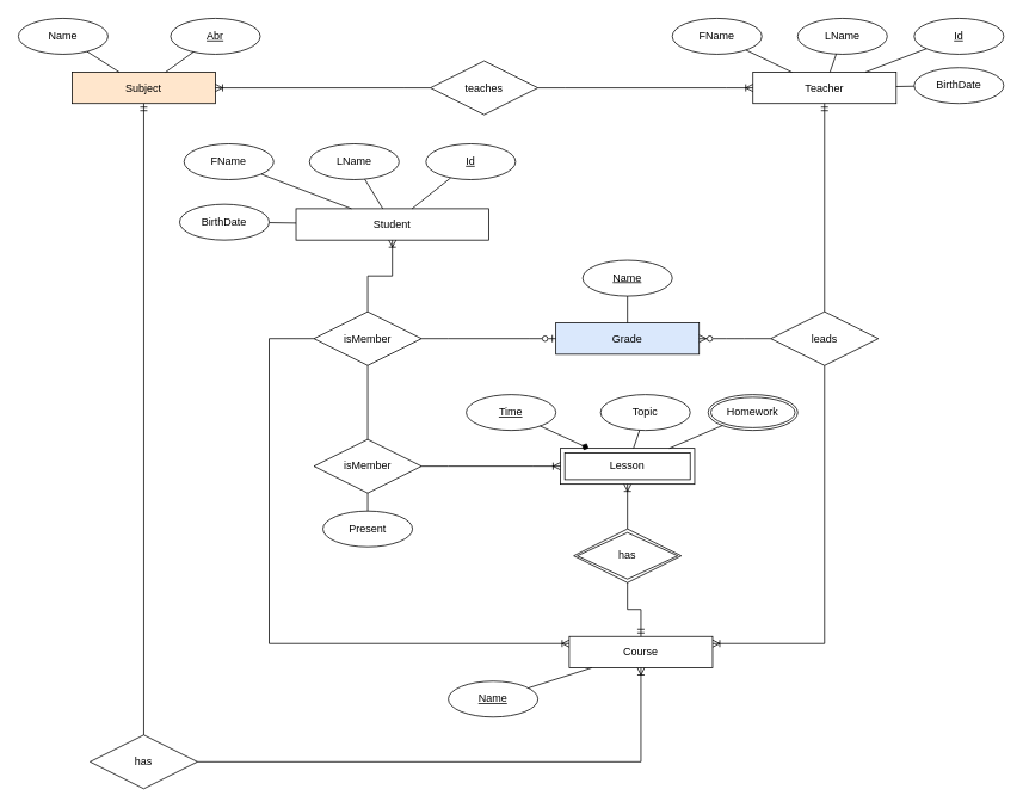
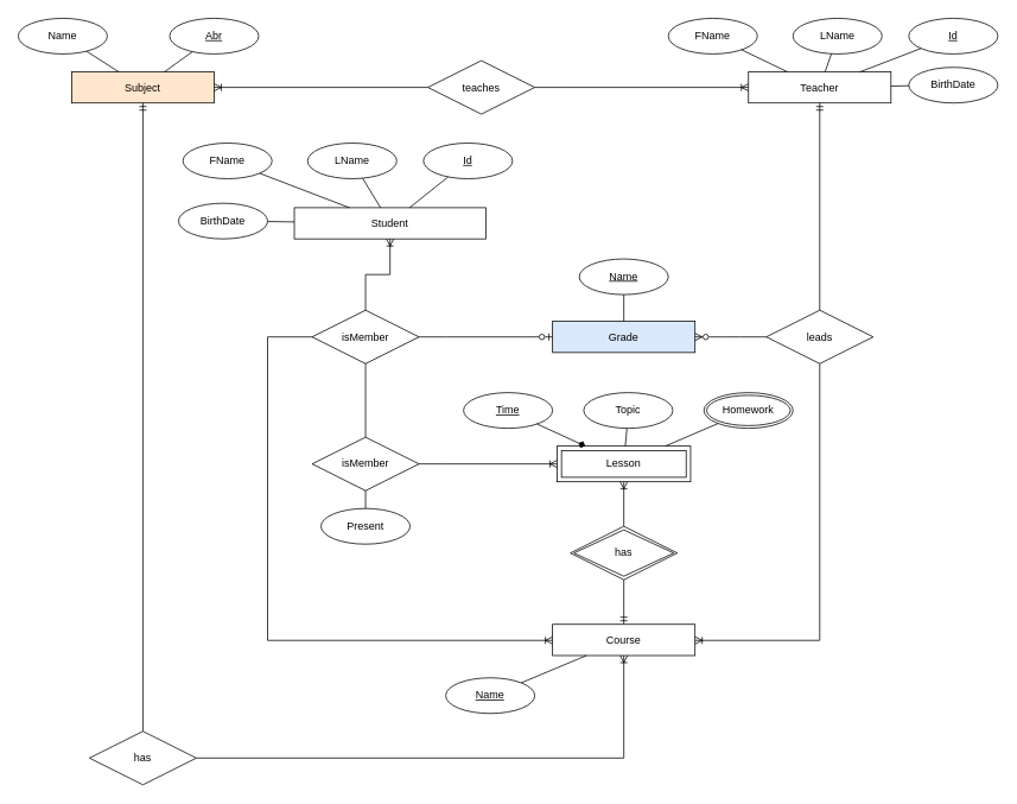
  <mxCell id="0" />
  <mxCell id="1" parent="0" />
  <mxCell id="2" value="Subject" style="whiteSpace=wrap;html=1;align=center;fillColor=#ffe6cc;" parent="1" vertex="1"><mxGeometry x="80" y="80" width="160" height="35" as="geometry" /></mxCell>
  <mxCell id="3" value="Abr" style="ellipse;whiteSpace=wrap;html=1;align=center;fontStyle=4;" parent="1" vertex="1"><mxGeometry x="190" y="20" width="100" height="40" as="geometry" /></mxCell>
  <mxCell id="4" value="Name" style="ellipse;whiteSpace=wrap;html=1;align=center;" parent="1" vertex="1"><mxGeometry x="20" y="20" width="100" height="40" as="geometry" /></mxCell>
  <mxCell id="5" value="" style="endArrow=none;html=1;rounded=0;" parent="1" source="2" target="3" edge="1"><mxGeometry relative="1" as="geometry"><mxPoint x="80" y="200" as="sourcePoint" /><mxPoint x="240" y="200" as="targetPoint" /></mxGeometry></mxCell>
  <mxCell id="6" value="" style="endArrow=none;html=1;rounded=0;" parent="1" source="2" target="4" edge="1"><mxGeometry relative="1" as="geometry"><mxPoint x="193" y="110" as="sourcePoint" /><mxPoint x="247" y="68" as="targetPoint" /></mxGeometry></mxCell>
  <mxCell id="7" value="Teacher" style="whiteSpace=wrap;html=1;align=center;" parent="1" vertex="1"><mxGeometry x="840" y="80" width="160" height="35" as="geometry" /></mxCell>
  <mxCell id="8" value="Id" style="ellipse;whiteSpace=wrap;html=1;align=center;fontStyle=4;" parent="1" vertex="1"><mxGeometry x="1020" y="20" width="100" height="40" as="geometry" /></mxCell>
  <mxCell id="9" value="" style="endArrow=none;html=1;rounded=0;" parent="1" source="7" target="8" edge="1"><mxGeometry relative="1" as="geometry"><mxPoint x="858.5" y="72" as="sourcePoint" /><mxPoint x="901.5" y="30" as="targetPoint" /></mxGeometry></mxCell>
  <mxCell id="10" value="LName" style="ellipse;whiteSpace=wrap;html=1;align=center;" parent="1" vertex="1"><mxGeometry x="890" y="20" width="100" height="40" as="geometry" /></mxCell>
  <mxCell id="11" value="" style="endArrow=none;html=1;rounded=0;" parent="1" source="7" target="10" edge="1"><mxGeometry relative="1" as="geometry"><mxPoint x="720" y="130" as="sourcePoint" /><mxPoint x="880" y="130" as="targetPoint" /></mxGeometry></mxCell>
  <mxCell id="12" value="FName" style="ellipse;whiteSpace=wrap;html=1;align=center;" parent="1" vertex="1"><mxGeometry x="750" y="20" width="100" height="40" as="geometry" /></mxCell>
  <mxCell id="13" value="" style="endArrow=none;html=1;rounded=0;" parent="1" source="7" target="12" edge="1"><mxGeometry relative="1" as="geometry"><mxPoint x="794" y="80" as="sourcePoint" /><mxPoint x="750" y="130" as="targetPoint" /></mxGeometry></mxCell>
  <mxCell id="14" value="BirthDate" style="ellipse;whiteSpace=wrap;html=1;align=center;" parent="1" vertex="1"><mxGeometry x="1020" y="75" width="100" height="40" as="geometry" /></mxCell>
  <mxCell id="15" value="" style="endArrow=none;html=1;rounded=0;" parent="1" source="7" target="14" edge="1"><mxGeometry relative="1" as="geometry"><mxPoint x="966" y="300" as="sourcePoint" /><mxPoint x="820" y="350" as="targetPoint" /></mxGeometry></mxCell>
  <mxCell id="16" value="leads" style="shape=rhombus;perimeter=rhombusPerimeter;whiteSpace=wrap;html=1;align=center;" parent="1" vertex="1"><mxGeometry x="860" y="347.5" width="120" height="60" as="geometry" /></mxCell>
  <mxCell id="17" value="teaches" style="shape=rhombus;perimeter=rhombusPerimeter;whiteSpace=wrap;html=1;align=center;" parent="1" vertex="1"><mxGeometry x="480" y="67.5" width="120" height="60" as="geometry" /></mxCell>
  <mxCell id="18" value="" style="edgeStyle=entityRelationEdgeStyle;fontSize=12;html=1;endArrow=ERoneToMany;rounded=0;" parent="1" source="17" target="2" edge="1"><mxGeometry width="100" height="100" relative="1" as="geometry"><mxPoint x="560" y="280" as="sourcePoint" /><mxPoint x="660" y="180" as="targetPoint" /></mxGeometry></mxCell>
  <mxCell id="19" value="" style="edgeStyle=entityRelationEdgeStyle;fontSize=12;html=1;endArrow=ERoneToMany;rounded=0;" parent="1" source="17" target="7" edge="1"><mxGeometry width="100" height="100" relative="1" as="geometry"><mxPoint x="760" y="300" as="sourcePoint" /><mxPoint x="860" y="200" as="targetPoint" /></mxGeometry></mxCell>
  <mxCell id="20" value="Grade" style="whiteSpace=wrap;html=1;align=center;fillColor=#dae8fc;" parent="1" vertex="1"><mxGeometry x="620" y="360" width="160" height="35" as="geometry" /></mxCell>
  <mxCell id="21" value="Name" style="ellipse;whiteSpace=wrap;html=1;align=center;fontStyle=4;" parent="1" vertex="1"><mxGeometry x="650" y="290" width="100" height="40" as="geometry" /></mxCell>
  <mxCell id="22" value="" style="endArrow=none;html=1;rounded=0;" parent="1" source="20" target="21" edge="1"><mxGeometry relative="1" as="geometry"><mxPoint x="630" y="470" as="sourcePoint" /><mxPoint x="790" y="470" as="targetPoint" /></mxGeometry></mxCell>
  <mxCell id="23" value="" style="edgeStyle=orthogonalEdgeStyle;fontSize=12;html=1;endArrow=ERmandOne;rounded=0;" parent="1" source="16" target="7" edge="1"><mxGeometry width="100" height="100" relative="1" as="geometry"><mxPoint x="840" y="470" as="sourcePoint" /><mxPoint x="940" y="370" as="targetPoint" /></mxGeometry></mxCell>
  <mxCell id="24" value="" style="edgeStyle=entityRelationEdgeStyle;fontSize=12;html=1;endArrow=ERzeroToMany;rounded=0;endFill=0;" parent="1" source="16" target="20" edge="1"><mxGeometry width="100" height="100" relative="1" as="geometry"><mxPoint x="740" y="550" as="sourcePoint" /><mxPoint x="840" y="450" as="targetPoint" /></mxGeometry></mxCell>
  <mxCell id="25" value="Student" style="whiteSpace=wrap;html=1;align=center;" parent="1" vertex="1"><mxGeometry x="330" y="232.5" width="215" height="35" as="geometry" /></mxCell>
  <mxCell id="26" value="" style="endArrow=none;html=1;rounded=0;" parent="1" source="25" target="32" edge="1"><mxGeometry relative="1" as="geometry"><mxPoint x="363.5" y="227" as="sourcePoint" /><mxPoint x="406.5" y="185" as="targetPoint" /></mxGeometry></mxCell>
  <mxCell id="27" value="LName" style="ellipse;whiteSpace=wrap;html=1;align=center;" parent="1" vertex="1"><mxGeometry x="345" y="160" width="100" height="40" as="geometry" /></mxCell>
  <mxCell id="28" value="" style="endArrow=none;html=1;rounded=0;" parent="1" source="25" target="27" edge="1"><mxGeometry relative="1" as="geometry"><mxPoint x="225" y="285" as="sourcePoint" /><mxPoint x="385" y="285" as="targetPoint" /></mxGeometry></mxCell>
  <mxCell id="29" value="" style="endArrow=none;html=1;rounded=0;" parent="1" source="25" target="31" edge="1"><mxGeometry relative="1" as="geometry"><mxPoint x="299" y="235" as="sourcePoint" /><mxPoint x="255" y="285" as="targetPoint" /></mxGeometry></mxCell>
  <mxCell id="30" value="" style="endArrow=none;html=1;rounded=0;" parent="1" source="25" target="33" edge="1"><mxGeometry relative="1" as="geometry"><mxPoint x="471" y="455" as="sourcePoint" /><mxPoint x="325" y="505" as="targetPoint" /></mxGeometry></mxCell>
  <mxCell id="31" value="FName" style="ellipse;whiteSpace=wrap;html=1;align=center;" parent="1" vertex="1"><mxGeometry x="205" y="160" width="100" height="40" as="geometry" /></mxCell>
  <mxCell id="32" value="Id" style="ellipse;whiteSpace=wrap;html=1;align=center;fontStyle=4;" parent="1" vertex="1"><mxGeometry x="475" y="160" width="100" height="40" as="geometry" /></mxCell>
  <mxCell id="33" value="BirthDate" style="ellipse;whiteSpace=wrap;html=1;align=center;" parent="1" vertex="1"><mxGeometry x="200" y="227.5" width="100" height="40" as="geometry" /></mxCell>
  <mxCell id="34" value="isMember" style="shape=rhombus;perimeter=rhombusPerimeter;whiteSpace=wrap;html=1;align=center;" parent="1" vertex="1"><mxGeometry x="350" y="347.5" width="120" height="60" as="geometry" /></mxCell>
  <mxCell id="35" value="" style="edgeStyle=entityRelationEdgeStyle;fontSize=12;html=1;endArrow=ERzeroToOne;rounded=0;endFill=0;" parent="1" source="34" target="20" edge="1"><mxGeometry width="100" height="100" relative="1" as="geometry"><mxPoint x="460" y="470" as="sourcePoint" /><mxPoint x="560" y="370" as="targetPoint" /></mxGeometry></mxCell>
  <mxCell id="36" value="" style="edgeStyle=orthogonalEdgeStyle;fontSize=12;html=1;endArrow=ERoneToMany;rounded=0;" parent="1" source="34" target="25" edge="1"><mxGeometry width="100" height="100" relative="1" as="geometry"><mxPoint x="320" y="507.5" as="sourcePoint" /><mxPoint x="420" y="407.5" as="targetPoint" /></mxGeometry></mxCell>
- <mxCell id="37" value="Course" style="whiteSpace=wrap;html=1;align=center;" vertex="1" parent="1"><mxGeometry x="635" y="710" width="160" height="35" as="geometry" /></mxCell>
+ <mxCell id="37" value="Course" style="whiteSpace=wrap;html=1;align=center;" vertex="1" parent="1"><mxGeometry x="620" y="700" width="160" height="35" as="geometry" /></mxCell>
  <mxCell id="38" value="" style="endArrow=none;html=1;rounded=0;" edge="1" target="39" parent="1" source="37"><mxGeometry relative="1" as="geometry"><mxPoint x="640" y="660" as="sourcePoint" /><mxPoint x="730" y="770" as="targetPoint" /></mxGeometry></mxCell>
  <mxCell id="39" value="Name" style="ellipse;whiteSpace=wrap;html=1;align=center;fontStyle=4;" vertex="1" parent="1"><mxGeometry x="500" y="760" width="100" height="40" as="geometry" /></mxCell>
  <mxCell id="40" value="" style="edgeStyle=orthogonalEdgeStyle;fontSize=12;html=1;endArrow=ERoneToMany;rounded=0;" edge="1" parent="1" source="34" target="37"><mxGeometry width="100" height="100" relative="1" as="geometry"><mxPoint x="390" y="800" as="sourcePoint" /><mxPoint x="490" y="700" as="targetPoint" /><Array as="points"><mxPoint y="378" x="300" /><mxPoint y="718" x="300" /></Array></mxGeometry></mxCell>
  <mxCell id="41" value="" style="edgeStyle=orthogonalEdgeStyle;fontSize=12;html=1;endArrow=ERoneToMany;rounded=0;" edge="1" parent="1" source="16" target="37"><mxGeometry width="100" height="100" relative="1" as="geometry"><mxPoint x="700" y="635" as="sourcePoint" /><mxPoint x="800" y="535" as="targetPoint" /><Array as="points"><mxPoint x="920" y="718" /></Array></mxGeometry></mxCell>
  <mxCell id="42" value="has" style="shape=rhombus;perimeter=rhombusPerimeter;whiteSpace=wrap;html=1;align=center;" vertex="1" parent="1"><mxGeometry x="100" y="820" width="120" height="60" as="geometry" /></mxCell>
  <mxCell id="43" value="" style="edgeStyle=orthogonalEdgeStyle;fontSize=12;html=1;endArrow=ERoneToMany;rounded=0;" edge="1" parent="1" source="42" target="37"><mxGeometry width="100" height="100" relative="1" as="geometry"><mxPoint x="350" y="940" as="sourcePoint" /><mxPoint x="450" y="840" as="targetPoint" /></mxGeometry></mxCell>
  <mxCell id="44" value="" style="edgeStyle=orthogonalEdgeStyle;fontSize=12;html=1;endArrow=ERmandOne;rounded=0;" edge="1" parent="1" source="42" target="2"><mxGeometry width="100" height="100" relative="1" as="geometry"><mxPoint x="140" y="790" as="sourcePoint" /><mxPoint x="90" y="420" as="targetPoint" /></mxGeometry></mxCell>
  <mxCell id="45" value="Lesson" style="shape=ext;margin=3;double=1;whiteSpace=wrap;html=1;align=center;" vertex="1" parent="1"><mxGeometry x="625" y="500" width="150" height="40" as="geometry" /></mxCell>
  <mxCell id="46" value="has" style="shape=rhombus;double=1;perimeter=rhombusPerimeter;whiteSpace=wrap;html=1;align=center;" vertex="1" parent="1"><mxGeometry x="640" y="590" width="120" height="60" as="geometry" /></mxCell>
  <mxCell id="47" value="" style="edgeStyle=orthogonalEdgeStyle;fontSize=12;html=1;endArrow=ERoneToMany;rounded=0;" edge="1" parent="1" source="46" target="45"><mxGeometry width="100" height="100" relative="1" as="geometry"><mxPoint x="430" y="690" as="sourcePoint" /><mxPoint x="530" y="590" as="targetPoint" /></mxGeometry></mxCell>
  <mxCell id="48" value="" style="edgeStyle=orthogonalEdgeStyle;fontSize=12;html=1;endArrow=ERmandOne;rounded=0;" edge="1" parent="1" source="46" target="37"><mxGeometry width="100" height="100" relative="1" as="geometry"><mxPoint x="490" y="680" as="sourcePoint" /><mxPoint x="590" y="580" as="targetPoint" /></mxGeometry></mxCell>
  <mxCell id="49" value="Time" style="ellipse;whiteSpace=wrap;html=1;align=center;fontStyle=4;" vertex="1" parent="1"><mxGeometry x="520" y="440" width="100" height="40" as="geometry" /></mxCell>
  <mxCell id="50" value="" style="endArrow=diamond;html=1;rounded=0;" edge="1" parent="1" source="49" target="45"><mxGeometry relative="1" as="geometry"><mxPoint x="415" y="619.5" as="sourcePoint" /><mxPoint x="580" y="610" as="targetPoint" /></mxGeometry></mxCell>
  <mxCell id="51" value="isMember" style="shape=rhombus;perimeter=rhombusPerimeter;whiteSpace=wrap;html=1;align=center;" vertex="1" parent="1"><mxGeometry x="350" y="490" width="120" height="60" as="geometry" /></mxCell>
  <mxCell id="52" value="" style="endArrow=none;html=1;rounded=0;" edge="1" parent="1" source="51" target="34"><mxGeometry relative="1" as="geometry"><mxPoint x="380" y="650" as="sourcePoint" /><mxPoint x="540" y="650" as="targetPoint" /></mxGeometry></mxCell>
  <mxCell id="53" value="" style="edgeStyle=entityRelationEdgeStyle;fontSize=12;html=1;endArrow=ERoneToMany;rounded=0;" edge="1" parent="1" source="51" target="45"><mxGeometry width="100" height="100" relative="1" as="geometry"><mxPoint x="405" y="670" as="sourcePoint" /><mxPoint x="505" y="570" as="targetPoint" /></mxGeometry></mxCell>
  <mxCell id="54" value="Present" style="ellipse;whiteSpace=wrap;html=1;align=center;" vertex="1" parent="1"><mxGeometry x="360" y="570" width="100" height="40" as="geometry" /></mxCell>
  <mxCell id="55" value="" style="endArrow=none;html=1;rounded=0;" edge="1" parent="1" source="54" target="51"><mxGeometry relative="1" as="geometry"><mxPoint x="270" y="759" as="sourcePoint" /><mxPoint x="430" y="759" as="targetPoint" /></mxGeometry></mxCell>
  <mxCell id="56" value="" style="endArrow=none;html=1;rounded=0;" edge="1" source="57" parent="1" target="45"><mxGeometry relative="1" as="geometry"><mxPoint x="535" y="629" as="sourcePoint" /><mxPoint x="675" y="420" as="targetPoint" /></mxGeometry></mxCell>
- <mxCell id="57" value="Topic" style="ellipse;whiteSpace=wrap;html=1;align=center;" vertex="1" parent="1"><mxGeometry x="670" y="440" width="100" height="40" as="geometry" /></mxCell>
+ <mxCell id="57" value="Topic" style="ellipse;whiteSpace=wrap;html=1;align=center;" vertex="1" parent="1"><mxGeometry x="655" y="440" width="100" height="40" as="geometry" /></mxCell>
  <mxCell id="58" value="Homework" style="ellipse;shape=doubleEllipse;margin=3;whiteSpace=wrap;html=1;align=center;" vertex="1" parent="1"><mxGeometry x="790" y="440" width="100" height="40" as="geometry" /></mxCell>
  <mxCell id="59" value="" style="endArrow=none;html=1;rounded=0;" edge="1" parent="1" source="45" target="58"><mxGeometry relative="1" as="geometry"><mxPoint x="714" y="630" as="sourcePoint" /><mxPoint x="874" y="630" as="targetPoint" /></mxGeometry></mxCell>
